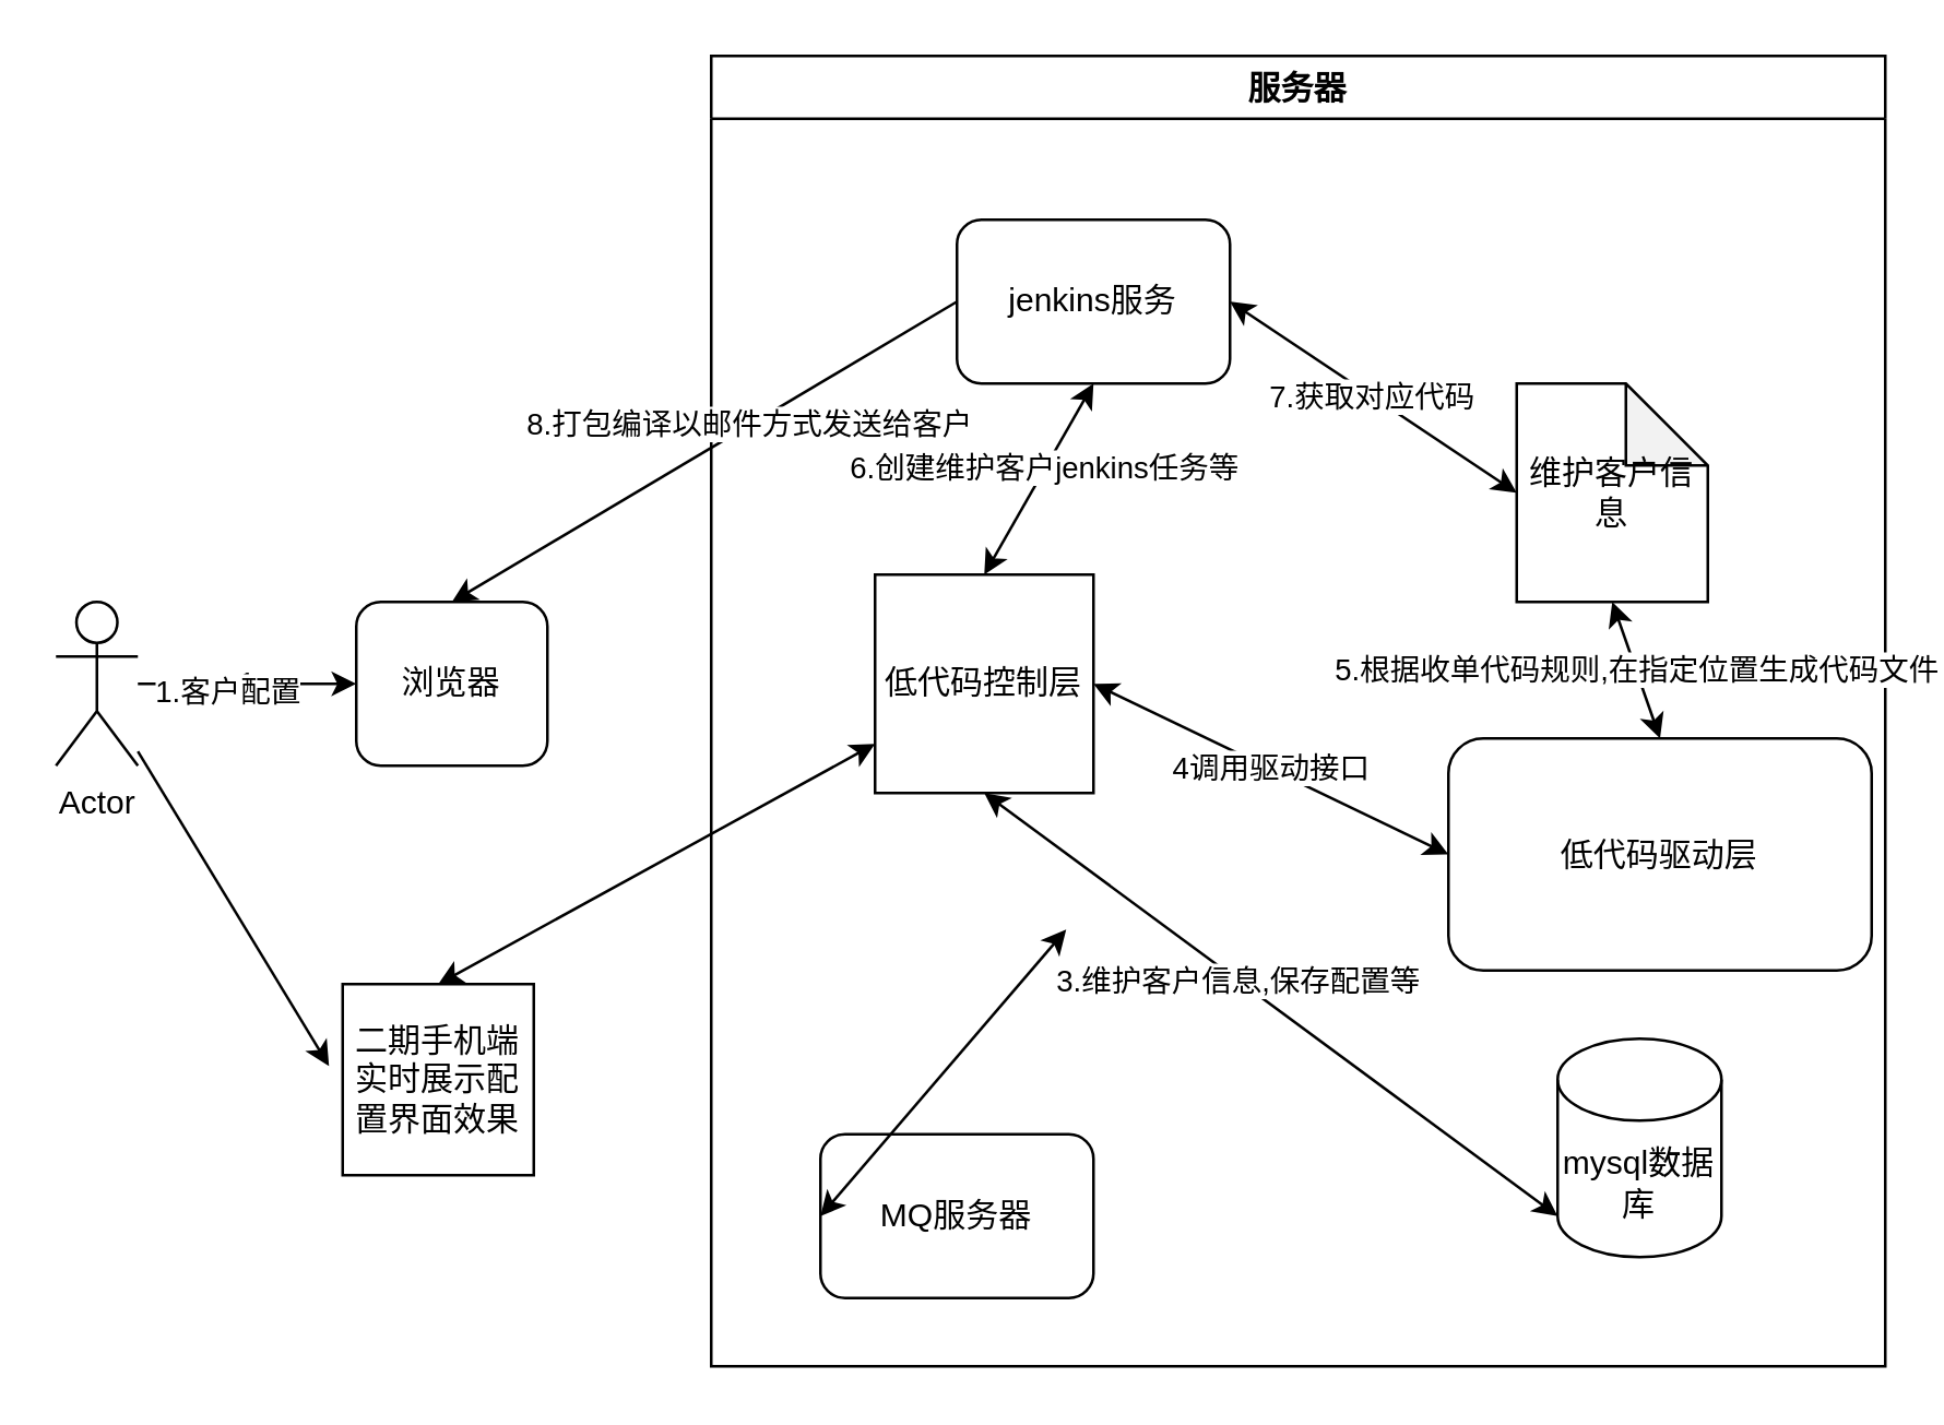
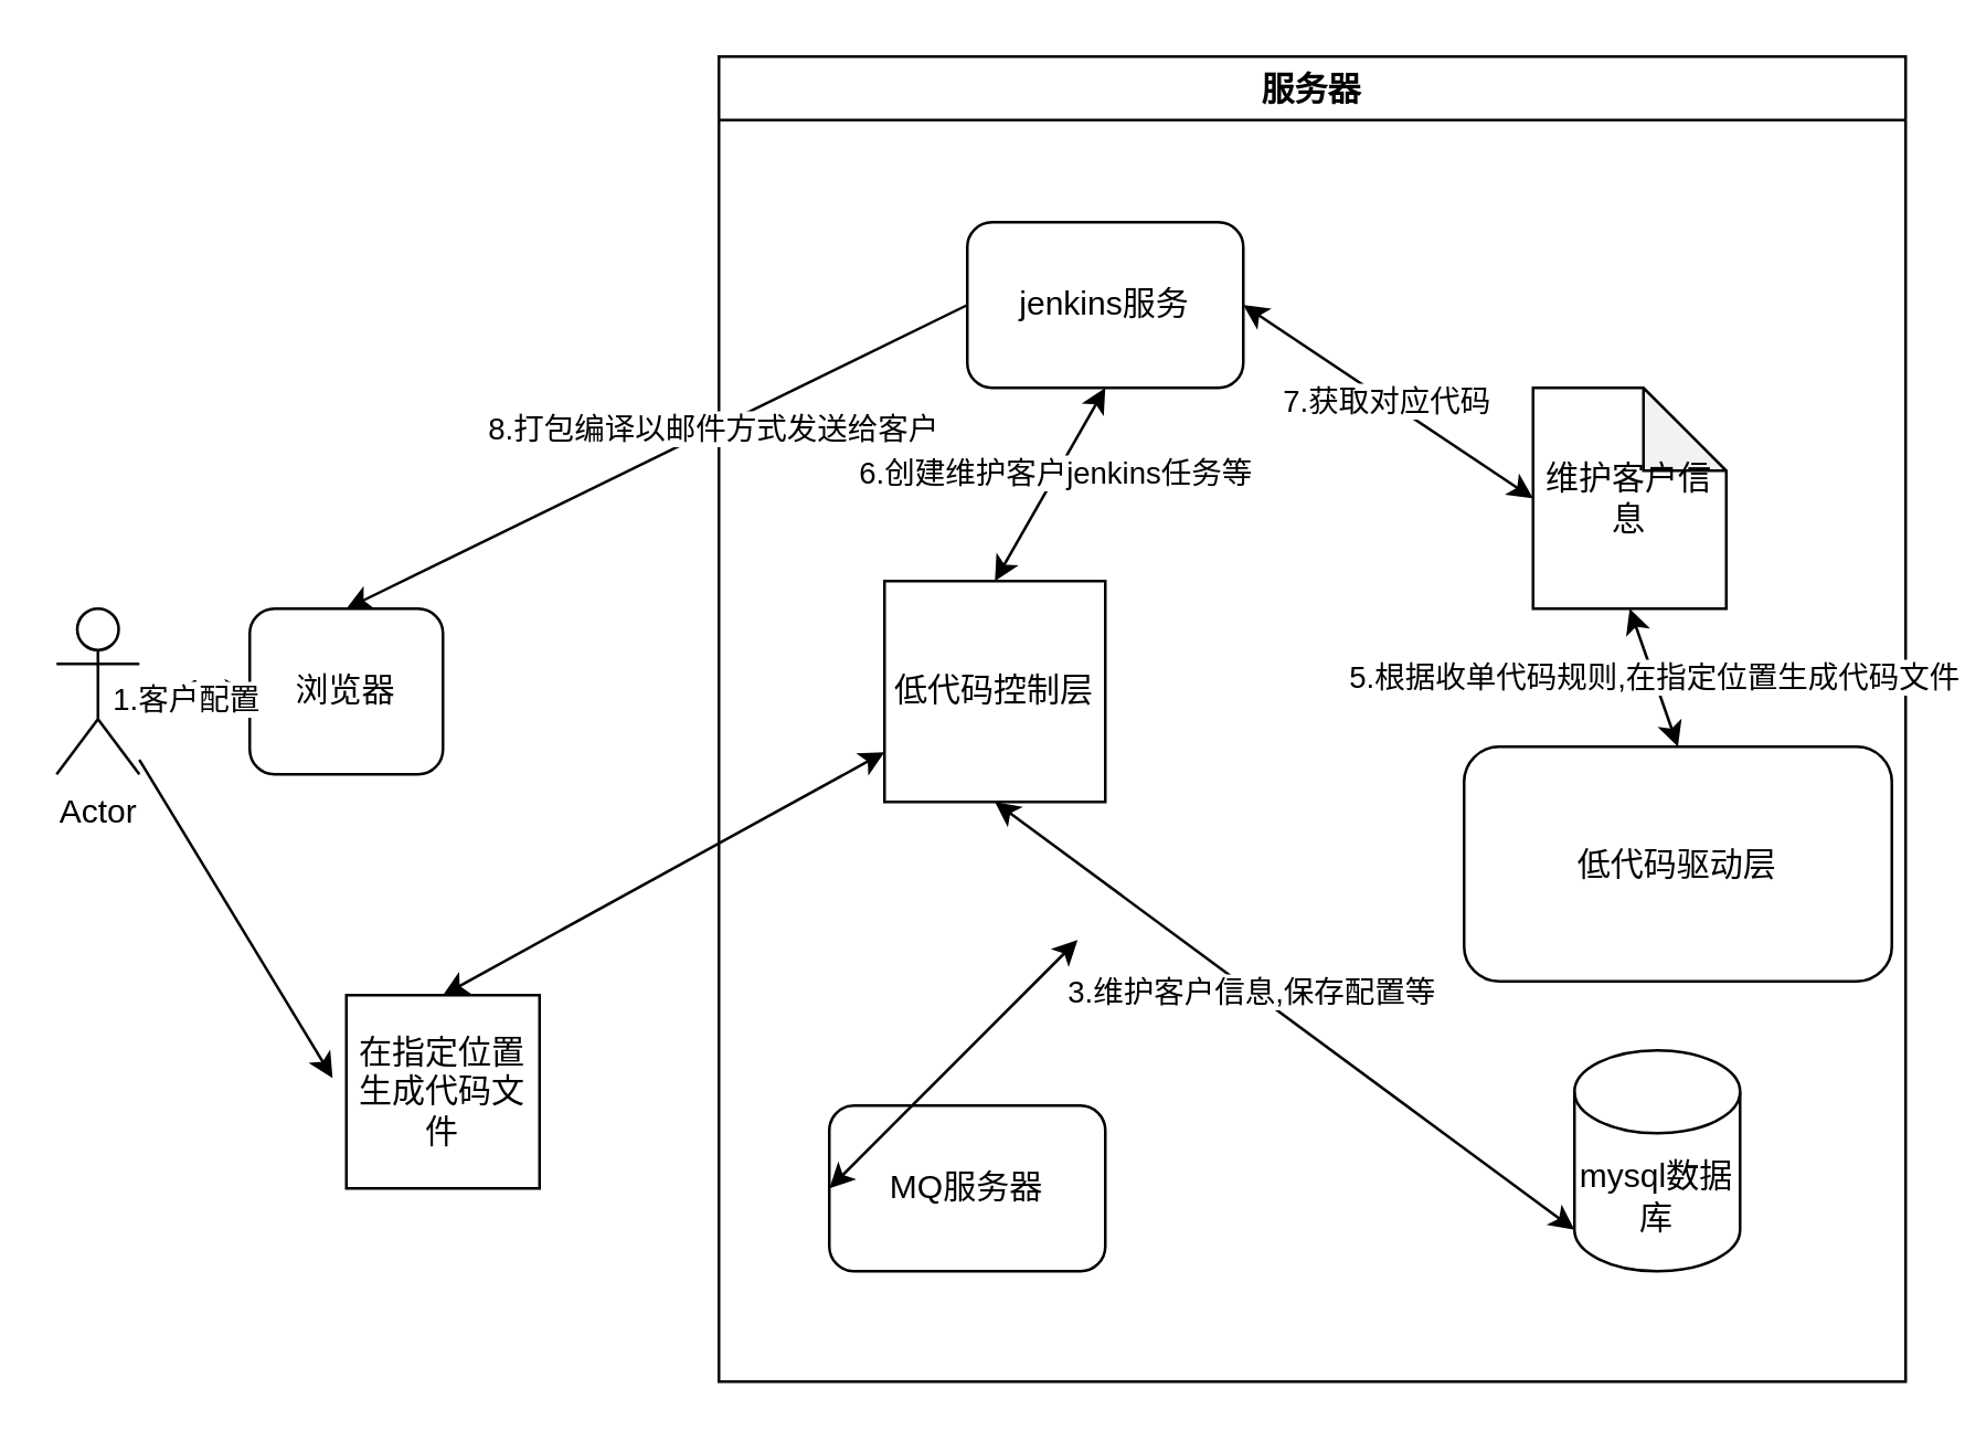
  <mxCell id="0" />
  <mxCell id="1" parent="0" />
- <mxCell id="2" value="浏览器" style="rounded=1;whiteSpace=wrap;html=1;" parent="1" vertex="1"><mxGeometry x="130" y="220" width="70" height="60" as="geometry" /></mxCell>
+ <mxCell id="2" value="浏览器" style="rounded=1;whiteSpace=wrap;html=1;" parent="1" vertex="1"><mxGeometry x="90" y="220" width="70" height="60" as="geometry" /></mxCell>
  <mxCell id="3" value="Actor" style="shape=umlActor;verticalLabelPosition=bottom;verticalAlign=top;html=1;outlineConnect=0;" parent="1" vertex="1"><mxGeometry x="20" y="220" width="30" height="60" as="geometry" /></mxCell>
  <mxCell id="4" value="1" style="endArrow=classic;html=1;entryX=0;entryY=0.5;entryDx=0;entryDy=0;" parent="1" source="3" target="2" edge="1"><mxGeometry width="50" height="50" relative="1" as="geometry"><mxPoint x="330" y="320" as="sourcePoint" /><mxPoint x="380" y="270" as="targetPoint" /></mxGeometry></mxCell>
  <mxCell id="5" value="1.客户配置" style="edgeLabel;html=1;align=center;verticalAlign=middle;resizable=0;points=[];" parent="4" vertex="1" connectable="0"><mxGeometry x="-0.188" y="-2" relative="1" as="geometry"><mxPoint as="offset" /></mxGeometry></mxCell>
  <mxCell id="6" value="低代码控制层" style="whiteSpace=wrap;html=1;aspect=fixed;" parent="1" vertex="1"><mxGeometry x="320" y="210" width="80" height="80" as="geometry" /></mxCell>
  <mxCell id="7" value="服务器" style="swimlane;" parent="1" vertex="1"><mxGeometry x="260" y="20" width="430" height="480" as="geometry" /></mxCell>
  <mxCell id="8" value="mysql数据库" style="shape=cylinder3;whiteSpace=wrap;html=1;boundedLbl=1;backgroundOutline=1;size=15;" parent="7" vertex="1"><mxGeometry x="310" y="360" width="60" height="80" as="geometry" /></mxCell>
  <mxCell id="9" value="维护客户信息" style="shape=note;whiteSpace=wrap;html=1;backgroundOutline=1;darkOpacity=0.05;" parent="7" vertex="1"><mxGeometry x="295" y="120" width="70" height="80" as="geometry" /></mxCell>
  <mxCell id="10" value="jenkins服务" style="rounded=1;whiteSpace=wrap;html=1;" parent="7" vertex="1"><mxGeometry x="90" y="60" width="100" height="60" as="geometry" /></mxCell>
  <mxCell id="11" value="低代码驱动层" style="rounded=1;whiteSpace=wrap;html=1;" parent="7" vertex="1"><mxGeometry x="270" y="250" width="155" height="85" as="geometry" /></mxCell>
  <mxCell id="12" value="5.根据收单代码规则,在指定位置生成代码文件" style="endArrow=classic;startArrow=classic;html=1;entryX=0.5;entryY=1;entryDx=0;entryDy=0;entryPerimeter=0;exitX=0.5;exitY=0;exitDx=0;exitDy=0;" parent="7" source="11" target="9" edge="1"><mxGeometry width="50" height="50" relative="1" as="geometry"><mxPoint x="110" y="250" as="sourcePoint" /><mxPoint x="160" y="200" as="targetPoint" /></mxGeometry></mxCell>
  <mxCell id="13" value="7.获取对应代码" style="endArrow=classic;startArrow=classic;html=1;entryX=0;entryY=0.5;entryDx=0;entryDy=0;entryPerimeter=0;exitX=1;exitY=0.5;exitDx=0;exitDy=0;" parent="7" source="10" target="9" edge="1"><mxGeometry width="50" height="50" relative="1" as="geometry"><mxPoint x="90" y="270" as="sourcePoint" /><mxPoint x="140" y="220" as="targetPoint" /></mxGeometry></mxCell>
- <mxCell id="14" value="MQ服务器" style="rounded=1;whiteSpace=wrap;html=1;" parent="7" vertex="1"><mxGeometry x="40" y="395" width="100" height="60" as="geometry" /></mxCell>
+ <mxCell id="14" value="MQ服务器" style="rounded=1;whiteSpace=wrap;html=1;" parent="7" vertex="1"><mxGeometry x="40" y="380" width="100" height="60" as="geometry" /></mxCell>
  <mxCell id="15" value="" style="endArrow=classic;startArrow=classic;html=1;entryX=0;entryY=1;entryDx=0;entryDy=-15;entryPerimeter=0;" parent="1" target="8" edge="1"><mxGeometry width="50" height="50" relative="1" as="geometry"><mxPoint x="360" y="290" as="sourcePoint" /><mxPoint x="400" y="160" as="targetPoint" /></mxGeometry></mxCell>
  <mxCell id="16" value="3.维护客户信息,保存配置等" style="edgeLabel;html=1;align=center;verticalAlign=middle;resizable=0;points=[];" parent="15" vertex="1" connectable="0"><mxGeometry x="-0.11" y="1" relative="1" as="geometry"><mxPoint x="-1" as="offset" /></mxGeometry></mxCell>
  <mxCell id="17" value="" style="endArrow=classic;startArrow=classic;html=1;entryX=0.5;entryY=1;entryDx=0;entryDy=0;" parent="1" target="10" edge="1"><mxGeometry width="50" height="50" relative="1" as="geometry"><mxPoint x="360" y="210" as="sourcePoint" /><mxPoint x="400" y="180" as="targetPoint" /></mxGeometry></mxCell>
  <mxCell id="18" value="6.创建维护客户jenkins任务等" style="edgeLabel;html=1;align=center;verticalAlign=middle;resizable=0;points=[];" parent="17" vertex="1" connectable="0"><mxGeometry x="0.12" y="1" relative="1" as="geometry"><mxPoint as="offset" /></mxGeometry></mxCell>
  <mxCell id="19" value="" style="endArrow=classic;html=1;entryX=0.5;entryY=0;entryDx=0;entryDy=0;exitX=0;exitY=0.5;exitDx=0;exitDy=0;" parent="1" source="10" target="2" edge="1"><mxGeometry width="50" height="50" relative="1" as="geometry"><mxPoint x="350" y="300" as="sourcePoint" /><mxPoint x="400" y="250" as="targetPoint" /></mxGeometry></mxCell>
  <mxCell id="20" value="8.打包编译以邮件方式发送给客户" style="edgeLabel;html=1;align=center;verticalAlign=middle;resizable=0;points=[];" parent="19" vertex="1" connectable="0"><mxGeometry x="-0.185" relative="1" as="geometry"><mxPoint x="-1" as="offset" /></mxGeometry></mxCell>
- <mxCell id="21" value="4调用驱动接口" style="endArrow=classic;startArrow=classic;html=1;entryX=0;entryY=0.5;entryDx=0;entryDy=0;exitX=1;exitY=0.5;exitDx=0;exitDy=0;" parent="1" source="6" target="11" edge="1"><mxGeometry width="50" height="50" relative="1" as="geometry"><mxPoint x="400" y="310" as="sourcePoint" /><mxPoint x="450" y="270" as="targetPoint" /></mxGeometry></mxCell>
- <mxCell id="22" value="二期手机端实时展示配置界面效果" style="whiteSpace=wrap;html=1;aspect=fixed;" parent="1" vertex="1"><mxGeometry x="125" y="360" width="70" height="70" as="geometry" /></mxCell>
+ <mxCell id="22" value="在指定位置生成代码文件" style="whiteSpace=wrap;html=1;aspect=fixed;" parent="1" vertex="1"><mxGeometry x="125" y="360" width="70" height="70" as="geometry" /></mxCell>
  <mxCell id="23" value="" style="endArrow=classic;html=1;" parent="1" source="3" edge="1"><mxGeometry width="50" height="50" relative="1" as="geometry"><mxPoint x="390" y="340" as="sourcePoint" /><mxPoint x="120" y="390" as="targetPoint" /><Array as="points" /></mxGeometry></mxCell>
  <mxCell id="24" value="" style="endArrow=classic;startArrow=classic;html=1;exitX=0.5;exitY=0;exitDx=0;exitDy=0;" parent="1" source="22" target="6" edge="1"><mxGeometry width="50" height="50" relative="1" as="geometry"><mxPoint x="390" y="340" as="sourcePoint" /><mxPoint x="440" y="290" as="targetPoint" /></mxGeometry></mxCell>
  <mxCell id="25" value="" style="endArrow=classic;startArrow=classic;html=1;entryX=0;entryY=0.5;entryDx=0;entryDy=0;" parent="1" target="14" edge="1"><mxGeometry width="50" height="50" relative="1" as="geometry"><mxPoint x="390" y="340" as="sourcePoint" /><mxPoint x="440" y="290" as="targetPoint" /></mxGeometry></mxCell>
